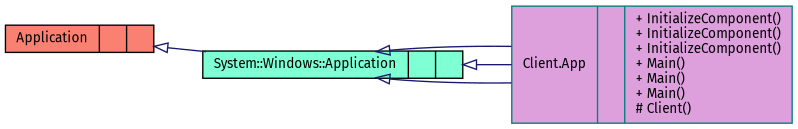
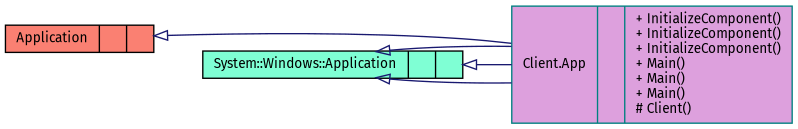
  digraph {
    fontname="Fira Sans"
    rankdir=LR
    node [color=black fontname="Fira Sans" fontsize=10 shape=record style=filled]
    edge [arrowtail=onormal color=midnightblue dir=back fontname="Fira Sans" fontsize=10 labelfontname=Helvetica labelfontsize=10 style=solid]
    n1 [color=teal fillcolor=plum fontcolor=black height=0.2 label="{Client.App\n||+ InitializeComponent()\l+ InitializeComponent()\l+ InitializeComponent()\l+ Main()\l+ Main()\l+ Main()\l# Client()\l}" width=0.4]
    n2 [fillcolor=aquamarine height=0.2 label="{System::Windows::Application\n||}" width=0.4]
    n3 [fillcolor=salmon height=0.2 label="{Application\n||}" width=0.4]
    n2 -> n1
    n2 -> n1
    n2 -> n1
-   n3 -> n2
+   n3 -> n1
  }
